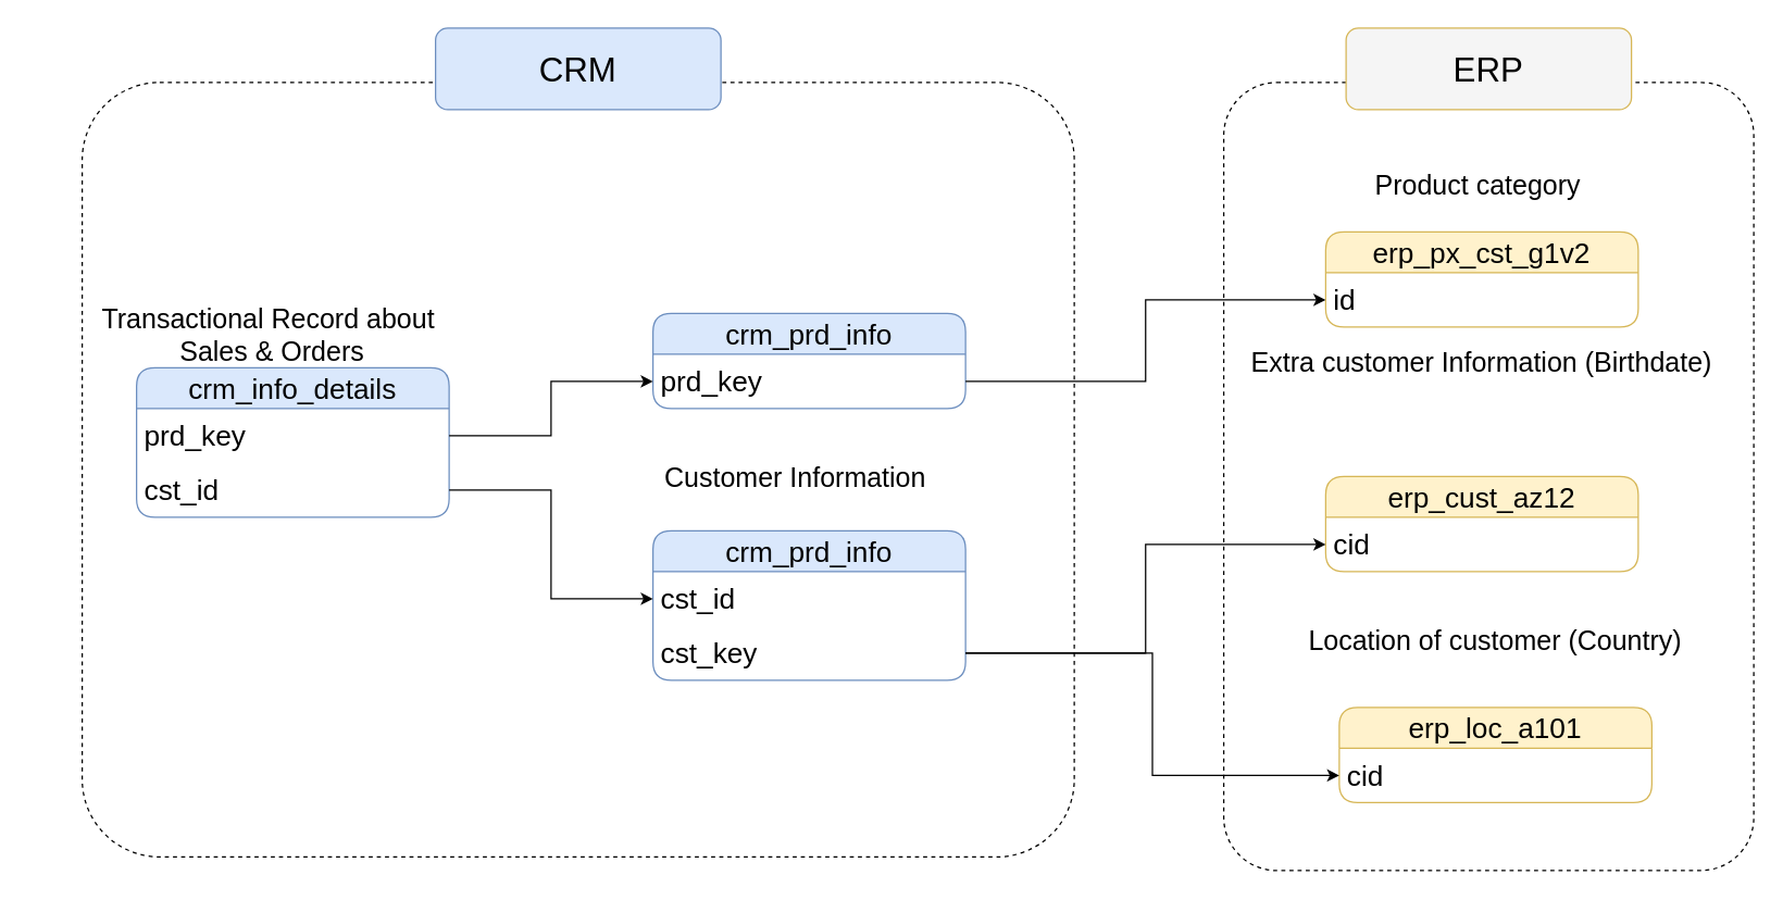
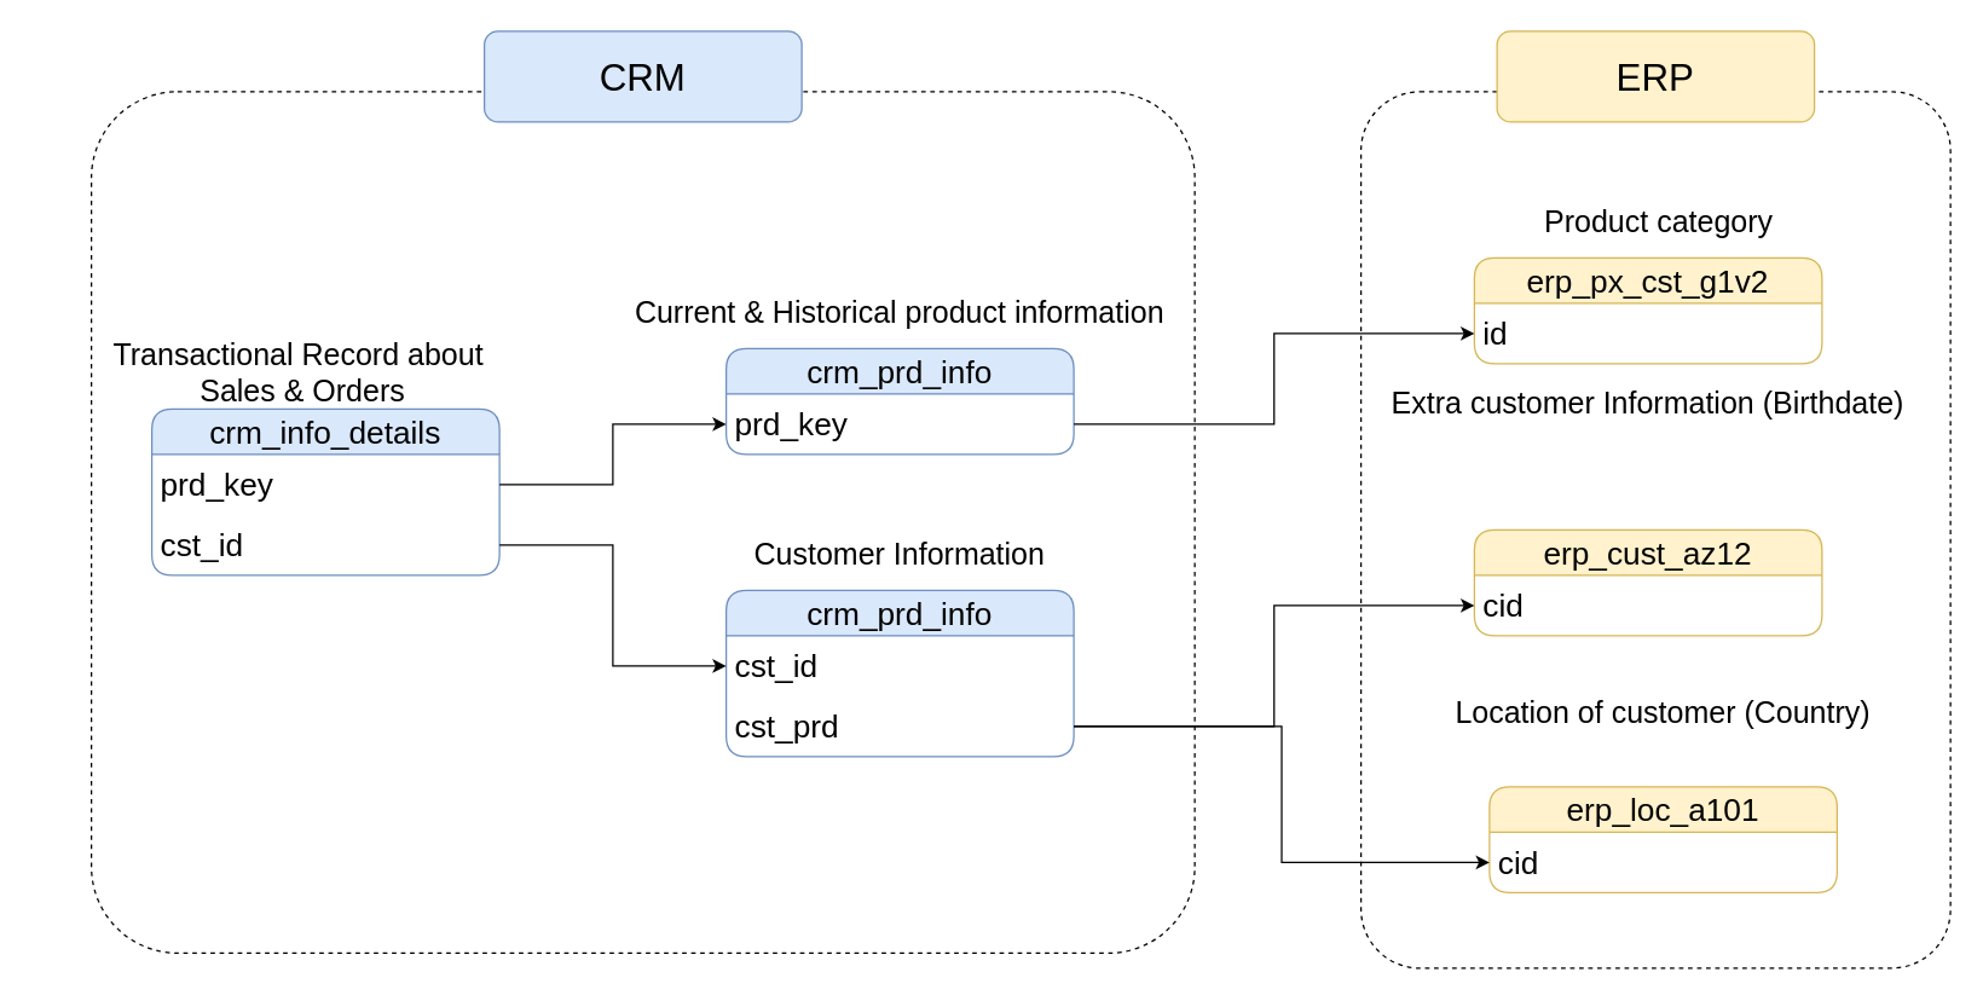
  <mxCell id="0" />
  <mxCell id="1" parent="0" />
  <mxCell id="2" value="crm_prd_info" style="swimlane;fontStyle=0;childLayout=stackLayout;horizontal=1;startSize=30;horizontalStack=0;resizeParent=1;resizeParentMax=0;resizeLast=0;collapsible=1;marginBottom=0;whiteSpace=wrap;html=1;rounded=1;fillColor=#dae8fc;strokeColor=#6c8ebf;fontSize=21;" vertex="1" parent="1"><mxGeometry x="480" y="230" width="230" height="70" as="geometry" /></mxCell>
  <mxCell id="3" value="prd_key" style="text;align=left;verticalAlign=middle;spacingLeft=4;spacingRight=4;overflow=hidden;points=[[0,0.5],[1,0.5]];portConstraint=eastwest;rotatable=0;whiteSpace=wrap;html=1;rounded=1;fontSize=21;fontStyle=0" vertex="1" parent="2"><mxGeometry y="30" width="230" height="40" as="geometry" /></mxCell>
+ <mxCell id="4" value="&lt;font style=&quot;font-size: 20px;&quot;&gt;Current &amp;amp; Historical product&amp;nbsp;&lt;/font&gt;&lt;span style=&quot;font-size: 20px; background-color: transparent; color: light-dark(rgb(0, 0, 0), rgb(255, 255, 255));&quot;&gt;information&lt;/span&gt;" style="text;html=1;align=center;verticalAlign=middle;whiteSpace=wrap;rounded=0;" vertex="1" parent="1"><mxGeometry x="415" y="190" width="360" height="30" as="geometry" /></mxCell>
  <mxCell id="5" value="crm_prd_info" style="swimlane;fontStyle=0;childLayout=stackLayout;horizontal=1;startSize=30;horizontalStack=0;resizeParent=1;resizeParentMax=0;resizeLast=0;collapsible=1;marginBottom=0;whiteSpace=wrap;html=1;rounded=1;fillColor=#dae8fc;strokeColor=#6c8ebf;fontSize=21;" vertex="1" parent="1"><mxGeometry x="480" y="390" width="230" height="110" as="geometry" /></mxCell>
  <mxCell id="6" value="cst_id" style="text;align=left;verticalAlign=middle;spacingLeft=4;spacingRight=4;overflow=hidden;points=[[0,0.5],[1,0.5]];portConstraint=eastwest;rotatable=0;whiteSpace=wrap;html=1;rounded=1;fontSize=21;fontStyle=0" vertex="1" parent="5"><mxGeometry y="30" width="230" height="40" as="geometry" /></mxCell>
- <mxCell id="7" value="cst_key" style="text;align=left;verticalAlign=middle;spacingLeft=4;spacingRight=4;overflow=hidden;points=[[0,0.5],[1,0.5]];portConstraint=eastwest;rotatable=0;whiteSpace=wrap;html=1;rounded=1;fontSize=21;fontStyle=0" vertex="1" parent="5"><mxGeometry y="70" width="230" height="40" as="geometry" /></mxCell>
- <mxCell id="8" value="&lt;span style=&quot;font-size: 20px;&quot;&gt;Customer Information&lt;/span&gt;" style="text;html=1;align=center;verticalAlign=middle;whiteSpace=wrap;rounded=0;" vertex="1" parent="1"><mxGeometry x="405" y="335" width="360" height="30" as="geometry" /></mxCell>
+ <mxCell id="7" value="cst_prd" style="text;align=left;verticalAlign=middle;spacingLeft=4;spacingRight=4;overflow=hidden;points=[[0,0.5],[1,0.5]];portConstraint=eastwest;rotatable=0;whiteSpace=wrap;html=1;rounded=1;fontSize=21;fontStyle=0" vertex="1" parent="5"><mxGeometry y="70" width="230" height="40" as="geometry" /></mxCell>
+ <mxCell id="8" value="&lt;span style=&quot;font-size: 20px;&quot;&gt;Customer Information&lt;/span&gt;" style="text;html=1;align=center;verticalAlign=middle;whiteSpace=wrap;rounded=0;" vertex="1" parent="1"><mxGeometry x="415" y="350" width="360" height="30" as="geometry" /></mxCell>
  <mxCell id="9" value="crm_info_details" style="swimlane;fontStyle=0;childLayout=stackLayout;horizontal=1;startSize=30;horizontalStack=0;resizeParent=1;resizeParentMax=0;resizeLast=0;collapsible=1;marginBottom=0;whiteSpace=wrap;html=1;rounded=1;fillColor=#dae8fc;strokeColor=#6c8ebf;fontSize=21;" vertex="1" parent="1"><mxGeometry x="100" y="270" width="230" height="110" as="geometry" /></mxCell>
  <mxCell id="10" value="prd_key" style="text;align=left;verticalAlign=middle;spacingLeft=4;spacingRight=4;overflow=hidden;points=[[0,0.5],[1,0.5]];portConstraint=eastwest;rotatable=0;whiteSpace=wrap;html=1;rounded=1;fontSize=21;fontStyle=0" vertex="1" parent="9"><mxGeometry y="30" width="230" height="40" as="geometry" /></mxCell>
  <mxCell id="11" value="cst_id" style="text;align=left;verticalAlign=middle;spacingLeft=4;spacingRight=4;overflow=hidden;points=[[0,0.5],[1,0.5]];portConstraint=eastwest;rotatable=0;whiteSpace=wrap;html=1;rounded=1;fontSize=21;fontStyle=0" vertex="1" parent="9"><mxGeometry y="70" width="230" height="40" as="geometry" /></mxCell>
  <mxCell id="12" value="&lt;span style=&quot;font-size: 20px;&quot;&gt;Transactional Record about&amp;nbsp;&lt;br&gt;Sales &amp;amp; Orders&lt;/span&gt;" style="text;html=1;align=center;verticalAlign=middle;whiteSpace=wrap;rounded=0;" vertex="1" parent="1"><mxGeometry x="20" y="230" width="360" height="30" as="geometry" /></mxCell>
  <mxCell id="13" style="edgeStyle=orthogonalEdgeStyle;rounded=0;orthogonalLoop=1;jettySize=auto;html=1;" edge="1" parent="1" source="11" target="6"><mxGeometry relative="1" as="geometry" /></mxCell>
  <mxCell id="14" style="edgeStyle=orthogonalEdgeStyle;rounded=0;orthogonalLoop=1;jettySize=auto;html=1;entryX=0;entryY=0.5;entryDx=0;entryDy=0;" edge="1" parent="1" source="10" target="3"><mxGeometry relative="1" as="geometry" /></mxCell>
  <mxCell id="15" value="erp_cust_az12" style="swimlane;fontStyle=0;childLayout=stackLayout;horizontal=1;startSize=30;horizontalStack=0;resizeParent=1;resizeParentMax=0;resizeLast=0;collapsible=1;marginBottom=0;whiteSpace=wrap;html=1;rounded=1;fillColor=#fff2cc;strokeColor=#d6b656;fontSize=21;" vertex="1" parent="1"><mxGeometry x="975" y="350" width="230" height="70" as="geometry" /></mxCell>
  <mxCell id="16" value="cid" style="text;align=left;verticalAlign=middle;spacingLeft=4;spacingRight=4;overflow=hidden;points=[[0,0.5],[1,0.5]];portConstraint=eastwest;rotatable=0;whiteSpace=wrap;html=1;rounded=1;fontSize=21;fontStyle=0;" vertex="1" parent="15"><mxGeometry y="30" width="230" height="40" as="geometry" /></mxCell>
  <mxCell id="17" value="&lt;span style=&quot;font-size: 20px;&quot;&gt;Extra customer Information (Birthdate)&lt;/span&gt;" style="text;html=1;align=center;verticalAlign=middle;whiteSpace=wrap;rounded=0;" vertex="1" parent="1"><mxGeometry x="910" y="250" width="360" height="30" as="geometry" /></mxCell>
  <mxCell id="18" style="edgeStyle=orthogonalEdgeStyle;rounded=0;orthogonalLoop=1;jettySize=auto;html=1;entryX=0;entryY=0.5;entryDx=0;entryDy=0;" edge="1" parent="1" source="7" target="16"><mxGeometry relative="1" as="geometry" /></mxCell>
  <mxCell id="19" value="erp_loc_a101" style="swimlane;fontStyle=0;childLayout=stackLayout;horizontal=1;startSize=30;horizontalStack=0;resizeParent=1;resizeParentMax=0;resizeLast=0;collapsible=1;marginBottom=0;whiteSpace=wrap;html=1;rounded=1;fillColor=#fff2cc;strokeColor=#d6b656;fontSize=21;" vertex="1" parent="1"><mxGeometry x="985" y="520" width="230" height="70" as="geometry" /></mxCell>
  <mxCell id="20" value="cid" style="text;align=left;verticalAlign=middle;spacingLeft=4;spacingRight=4;overflow=hidden;points=[[0,0.5],[1,0.5]];portConstraint=eastwest;rotatable=0;whiteSpace=wrap;html=1;rounded=1;fontSize=21;fontStyle=0;" vertex="1" parent="19"><mxGeometry y="30" width="230" height="40" as="geometry" /></mxCell>
  <mxCell id="21" value="&lt;span style=&quot;font-size: 20px;&quot;&gt;Location of customer (Country)&lt;/span&gt;" style="text;html=1;align=center;verticalAlign=middle;whiteSpace=wrap;rounded=0;" vertex="1" parent="1"><mxGeometry x="920" y="455" width="360" height="30" as="geometry" /></mxCell>
  <mxCell id="22" style="edgeStyle=orthogonalEdgeStyle;rounded=0;orthogonalLoop=1;jettySize=auto;html=1;entryX=0;entryY=0.5;entryDx=0;entryDy=0;" edge="1" parent="1" source="7" target="20"><mxGeometry relative="1" as="geometry" /></mxCell>
  <mxCell id="23" value="erp_px_cst_g1v2" style="swimlane;fontStyle=0;childLayout=stackLayout;horizontal=1;startSize=30;horizontalStack=0;resizeParent=1;resizeParentMax=0;resizeLast=0;collapsible=1;marginBottom=0;whiteSpace=wrap;html=1;rounded=1;fillColor=#fff2cc;strokeColor=#d6b656;fontSize=21;" vertex="1" parent="1"><mxGeometry x="975" y="170" width="230" height="70" as="geometry" /></mxCell>
  <mxCell id="24" value="id" style="text;align=left;verticalAlign=middle;spacingLeft=4;spacingRight=4;overflow=hidden;points=[[0,0.5],[1,0.5]];portConstraint=eastwest;rotatable=0;whiteSpace=wrap;html=1;rounded=1;fontSize=21;fontStyle=0;" vertex="1" parent="23"><mxGeometry y="30" width="230" height="40" as="geometry" /></mxCell>
  <mxCell id="25" style="edgeStyle=orthogonalEdgeStyle;rounded=0;orthogonalLoop=1;jettySize=auto;html=1;entryX=0;entryY=0.5;entryDx=0;entryDy=0;" edge="1" parent="1" source="3" target="24"><mxGeometry relative="1" as="geometry" /></mxCell>
- <mxCell id="26" value="&lt;span style=&quot;font-size: 20px;&quot;&gt;Product category&amp;nbsp;&lt;/span&gt;" style="text;html=1;align=center;verticalAlign=middle;whiteSpace=wrap;rounded=0;" vertex="1" parent="1"><mxGeometry x="910" y="120" width="360" height="30" as="geometry" /></mxCell>
+ <mxCell id="26" value="&lt;span style=&quot;font-size: 20px;&quot;&gt;Product category&amp;nbsp;&lt;/span&gt;" style="text;html=1;align=center;verticalAlign=middle;whiteSpace=wrap;rounded=0;" vertex="1" parent="1"><mxGeometry x="920" y="130" width="360" height="30" as="geometry" /></mxCell>
  <mxCell id="27" value="" style="rounded=1;whiteSpace=wrap;html=1;arcSize=10;fillColor=none;strokeColor=default;dashed=1;" vertex="1" parent="1"><mxGeometry x="60" y="60" width="730" height="570" as="geometry" /></mxCell>
  <mxCell id="28" value="" style="rounded=1;whiteSpace=wrap;html=1;arcSize=10;fillColor=none;strokeColor=default;dashed=1;" vertex="1" parent="1"><mxGeometry x="900" y="60" width="390" height="580" as="geometry" /></mxCell>
  <mxCell id="29" value="&lt;font style=&quot;font-size: 25px;&quot;&gt;CRM&lt;/font&gt;" style="rounded=1;whiteSpace=wrap;html=1;fillColor=#dae8fc;strokeColor=#6c8ebf;" vertex="1" parent="1"><mxGeometry x="320" y="20" width="210" height="60" as="geometry" /></mxCell>
- <mxCell id="30" value="&lt;span style=&quot;font-size: 25px;&quot;&gt;ERP&lt;/span&gt;" style="rounded=1;whiteSpace=wrap;html=1;fillColor=#f5f5f5;strokeColor=#d6b656;" vertex="1" parent="1"><mxGeometry x="990" y="20" width="210" height="60" as="geometry" /></mxCell>
+ <mxCell id="30" value="&lt;span style=&quot;font-size: 25px;&quot;&gt;ERP&lt;/span&gt;" style="rounded=1;whiteSpace=wrap;html=1;fillColor=#fff2cc;strokeColor=#d6b656;" vertex="1" parent="1"><mxGeometry x="990" y="20" width="210" height="60" as="geometry" /></mxCell>
